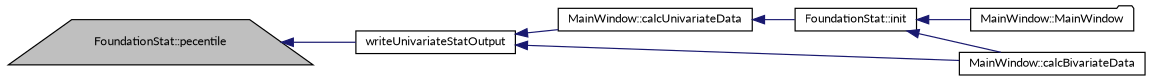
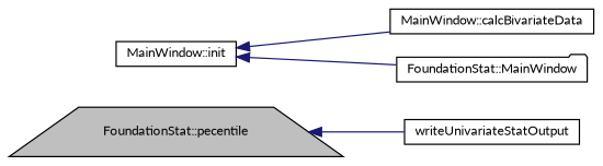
  digraph {
    fontname=Lato
    rankdir=LR
    node [color=black fontname=Lato fontsize=10 shape=box]
    edge [color=midnightblue dir=back fontname=Lato fontsize=10 labelfontname=Helvetica labelfontsize=10 style=solid]
    n1 [fillcolor=grey75 fontcolor=black height=0.2 label="FoundationStat::pecentile" shape=trapezium style=filled width=0.4]
    n2 [height=0.2 label=writeUnivariateStatOutput width=0.4]
-   n3 [height=0.2 label="MainWindow::calcUnivariateData" width=0.4]
    n4 [height=0.2 label="MainWindow::calcBivariateData" width=0.4]
-   n5 [height=0.2 label="FoundationStat::init" width=0.4]
-   n6 [height=0.2 label="MainWindow::MainWindow" shape=folder width=0.4]
+   n5 [height=0.2 label="MainWindow::init" width=0.4]
+   n6 [height=0.2 label="FoundationStat::MainWindow" shape=folder width=0.4]
    n1 -> n2
-   n2 -> n3
-   n2 -> n4
-   n3 -> n5
    n5 -> n4
    n5 -> n6
  }
